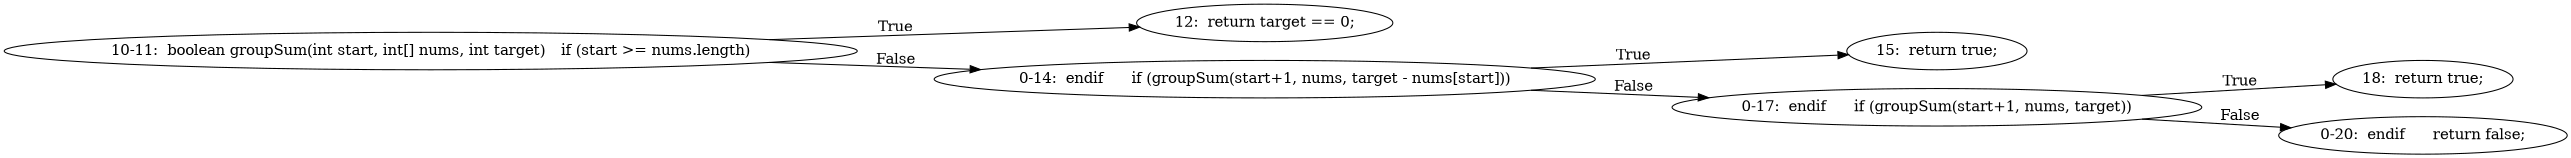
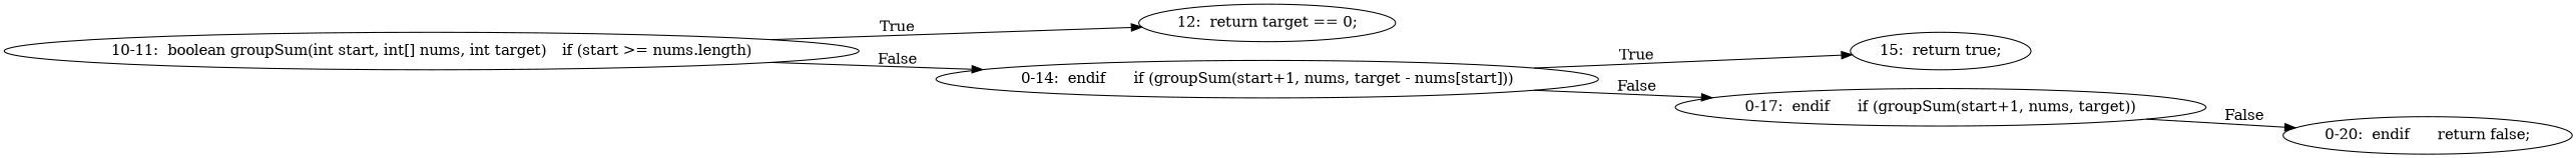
  digraph {
    rankdir=LR
    n1 [label="10-11:  boolean groupSum(int start, int[] nums, int target)	if (start >= nums.length)"]
    n2 [label="12:  return target == 0;"]
    n3 [label="0-14:  endif	if (groupSum(start+1, nums, target - nums[start]))"]
    n4 [label="15:  return true;"]
    n5 [label="0-17:  endif	if (groupSum(start+1, nums, target))"]
-   n6 [label="18:  return true;"]
    n7 [label="0-20:  endif	return false;"]
    n1 -> n2 [label=True]
    n1 -> n3 [label=False]
    n3 -> n4 [label=True]
    n3 -> n5 [label=False]
-   n5 -> n6 [label=True]
    n5 -> n7 [label=False]
  }
